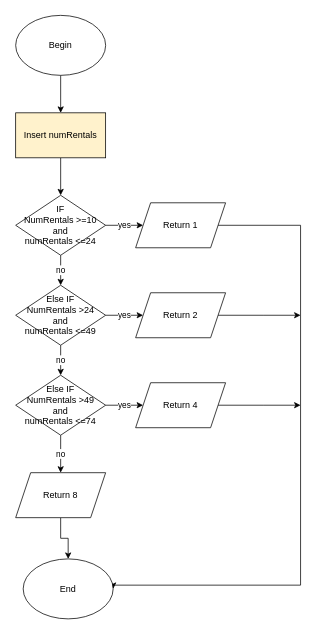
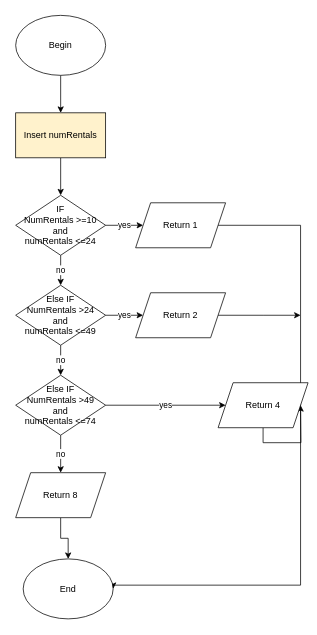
  <mxCell id="0" />
  <mxCell id="1" parent="0" />
  <mxCell id="2" value="" style="edgeStyle=orthogonalEdgeStyle;rounded=0;orthogonalLoop=1;jettySize=auto;html=1;" edge="1" parent="1" source="3" target="5"><mxGeometry relative="1" as="geometry" /></mxCell>
  <mxCell id="3" value="Begin" style="ellipse;whiteSpace=wrap;html=1;" vertex="1" parent="1"><mxGeometry x="20" y="20" width="120" height="80" as="geometry" /></mxCell>
  <mxCell id="4" value="" style="edgeStyle=orthogonalEdgeStyle;rounded=0;orthogonalLoop=1;jettySize=auto;html=1;" edge="1" parent="1" source="5" target="8"><mxGeometry relative="1" as="geometry" /></mxCell>
  <mxCell id="5" value="Insert numRentals" style="whiteSpace=wrap;html=1;fillColor=#fff2cc;" vertex="1" parent="1"><mxGeometry x="20" y="150" width="120" height="60" as="geometry" /></mxCell>
  <mxCell id="6" value="yes" style="edgeStyle=orthogonalEdgeStyle;rounded=0;orthogonalLoop=1;jettySize=auto;html=1;" edge="1" parent="1" source="8" target="10"><mxGeometry relative="1" as="geometry" /></mxCell>
  <mxCell id="7" value="no" style="edgeStyle=orthogonalEdgeStyle;rounded=0;orthogonalLoop=1;jettySize=auto;html=1;entryX=0.5;entryY=0;entryDx=0;entryDy=0;" edge="1" parent="1" source="8" target="13"><mxGeometry relative="1" as="geometry" /></mxCell>
  <mxCell id="8" value="IF&lt;div&gt;NumRentals &amp;gt;=10&lt;/div&gt;&lt;div&gt;and&lt;/div&gt;&lt;div&gt;numRentals &amp;lt;=24&lt;/div&gt;" style="rhombus;whiteSpace=wrap;html=1;" vertex="1" parent="1"><mxGeometry x="20" y="260" width="120" height="80" as="geometry" /></mxCell>
  <mxCell id="9" style="edgeStyle=orthogonalEdgeStyle;rounded=0;orthogonalLoop=1;jettySize=auto;html=1;entryX=1;entryY=0.5;entryDx=0;entryDy=0;" edge="1" parent="1" source="10" target="23"><mxGeometry relative="1" as="geometry"><Array as="points"><mxPoint x="400" y="300" /><mxPoint x="400" y="780" /></Array></mxGeometry></mxCell>
  <mxCell id="10" value="Return 1" style="shape=parallelogram;perimeter=parallelogramPerimeter;whiteSpace=wrap;html=1;fixedSize=1;" vertex="1" parent="1"><mxGeometry x="180" y="270" width="120" height="60" as="geometry" /></mxCell>
  <mxCell id="11" value="yes" style="edgeStyle=orthogonalEdgeStyle;rounded=0;orthogonalLoop=1;jettySize=auto;html=1;entryX=0;entryY=0.5;entryDx=0;entryDy=0;" edge="1" parent="1" source="13" target="15"><mxGeometry relative="1" as="geometry" /></mxCell>
  <mxCell id="12" value="no" style="edgeStyle=orthogonalEdgeStyle;rounded=0;orthogonalLoop=1;jettySize=auto;html=1;entryX=0.5;entryY=0;entryDx=0;entryDy=0;" edge="1" parent="1" source="13" target="18"><mxGeometry relative="1" as="geometry" /></mxCell>
  <mxCell id="13" value="Else IF&lt;div&gt;NumRentals &amp;gt;24&lt;/div&gt;&lt;div&gt;and&lt;/div&gt;&lt;div&gt;numRentals &amp;lt;=49&lt;/div&gt;" style="rhombus;whiteSpace=wrap;html=1;" vertex="1" parent="1"><mxGeometry x="20" y="380" width="120" height="80" as="geometry" /></mxCell>
  <mxCell id="14" style="edgeStyle=orthogonalEdgeStyle;rounded=0;orthogonalLoop=1;jettySize=auto;html=1;" edge="1" parent="1" source="15"><mxGeometry relative="1" as="geometry"><mxPoint x="400" y="420" as="targetPoint" /></mxGeometry></mxCell>
  <mxCell id="15" value="Return 2" style="shape=parallelogram;perimeter=parallelogramPerimeter;whiteSpace=wrap;html=1;fixedSize=1;" vertex="1" parent="1"><mxGeometry x="180" y="390" width="120" height="60" as="geometry" /></mxCell>
  <mxCell id="16" value="yes" style="edgeStyle=orthogonalEdgeStyle;rounded=0;orthogonalLoop=1;jettySize=auto;html=1;entryX=0;entryY=0.5;entryDx=0;entryDy=0;" edge="1" parent="1" source="18" target="20"><mxGeometry relative="1" as="geometry" /></mxCell>
  <mxCell id="17" value="no" style="edgeStyle=orthogonalEdgeStyle;rounded=0;orthogonalLoop=1;jettySize=auto;html=1;entryX=0.5;entryY=0;entryDx=0;entryDy=0;" edge="1" parent="1" source="18" target="22"><mxGeometry relative="1" as="geometry" /></mxCell>
  <mxCell id="18" value="Else IF&lt;div&gt;NumRentals &amp;gt;49&lt;/div&gt;&lt;div&gt;and&lt;/div&gt;&lt;div&gt;numRentals &amp;lt;=74&lt;/div&gt;" style="rhombus;whiteSpace=wrap;html=1;" vertex="1" parent="1"><mxGeometry x="20" y="500" width="120" height="80" as="geometry" /></mxCell>
  <mxCell id="19" style="edgeStyle=orthogonalEdgeStyle;rounded=0;orthogonalLoop=1;jettySize=auto;html=1;" edge="1" parent="1" source="20"><mxGeometry relative="1" as="geometry"><mxPoint x="400" y="540" as="targetPoint" /></mxGeometry></mxCell>
- <mxCell id="20" value="Return 4" style="shape=parallelogram;perimeter=parallelogramPerimeter;whiteSpace=wrap;html=1;fixedSize=1;" vertex="1" parent="1"><mxGeometry x="180" y="510" width="120" height="60" as="geometry" /></mxCell>
+ <mxCell id="20" value="Return 4" style="shape=parallelogram;perimeter=parallelogramPerimeter;whiteSpace=wrap;html=1;fixedSize=1;" vertex="1" parent="1"><mxGeometry x="290" y="510" width="120" height="60" as="geometry" /></mxCell>
  <mxCell id="21" style="edgeStyle=orthogonalEdgeStyle;rounded=0;orthogonalLoop=1;jettySize=auto;html=1;entryX=0.5;entryY=0;entryDx=0;entryDy=0;" edge="1" parent="1" source="22" target="23"><mxGeometry relative="1" as="geometry" /></mxCell>
  <mxCell id="22" value="Return 8" style="shape=parallelogram;perimeter=parallelogramPerimeter;whiteSpace=wrap;html=1;fixedSize=1;" vertex="1" parent="1"><mxGeometry x="20" y="630" width="120" height="60" as="geometry" /></mxCell>
  <mxCell id="23" value="End" style="ellipse;whiteSpace=wrap;html=1;" vertex="1" parent="1"><mxGeometry x="30" y="745" width="120" height="80" as="geometry" /></mxCell>
